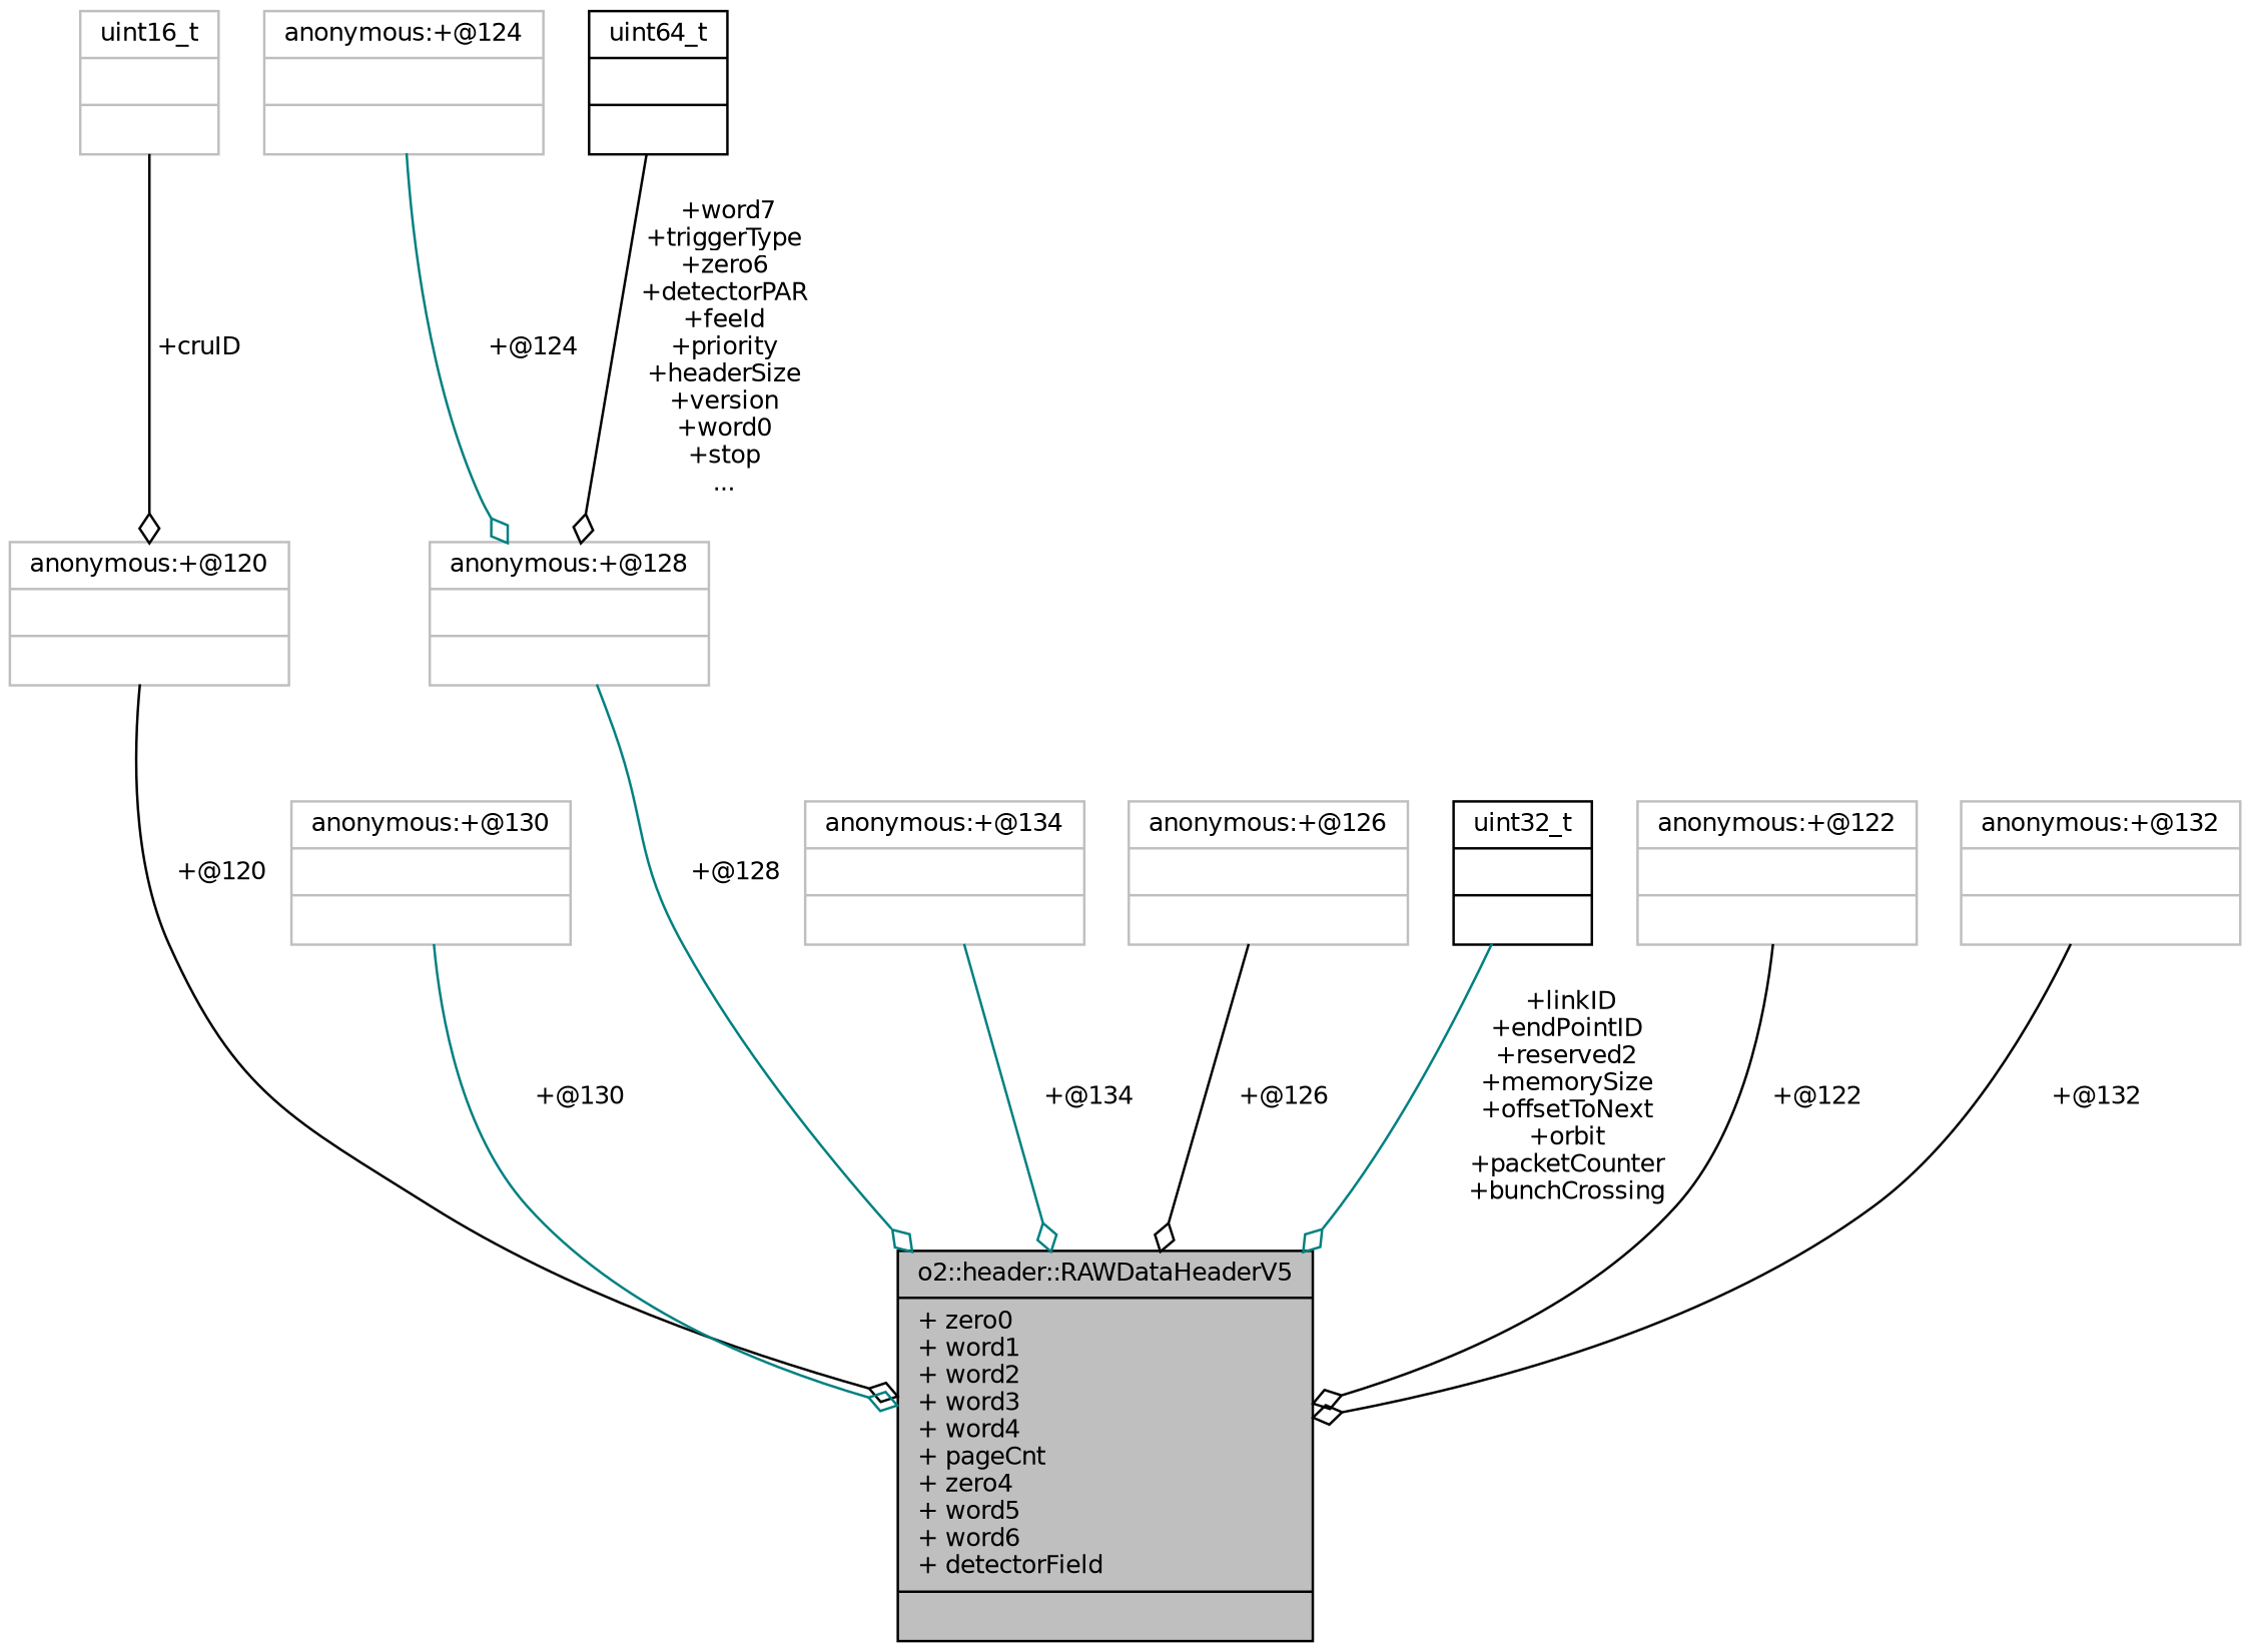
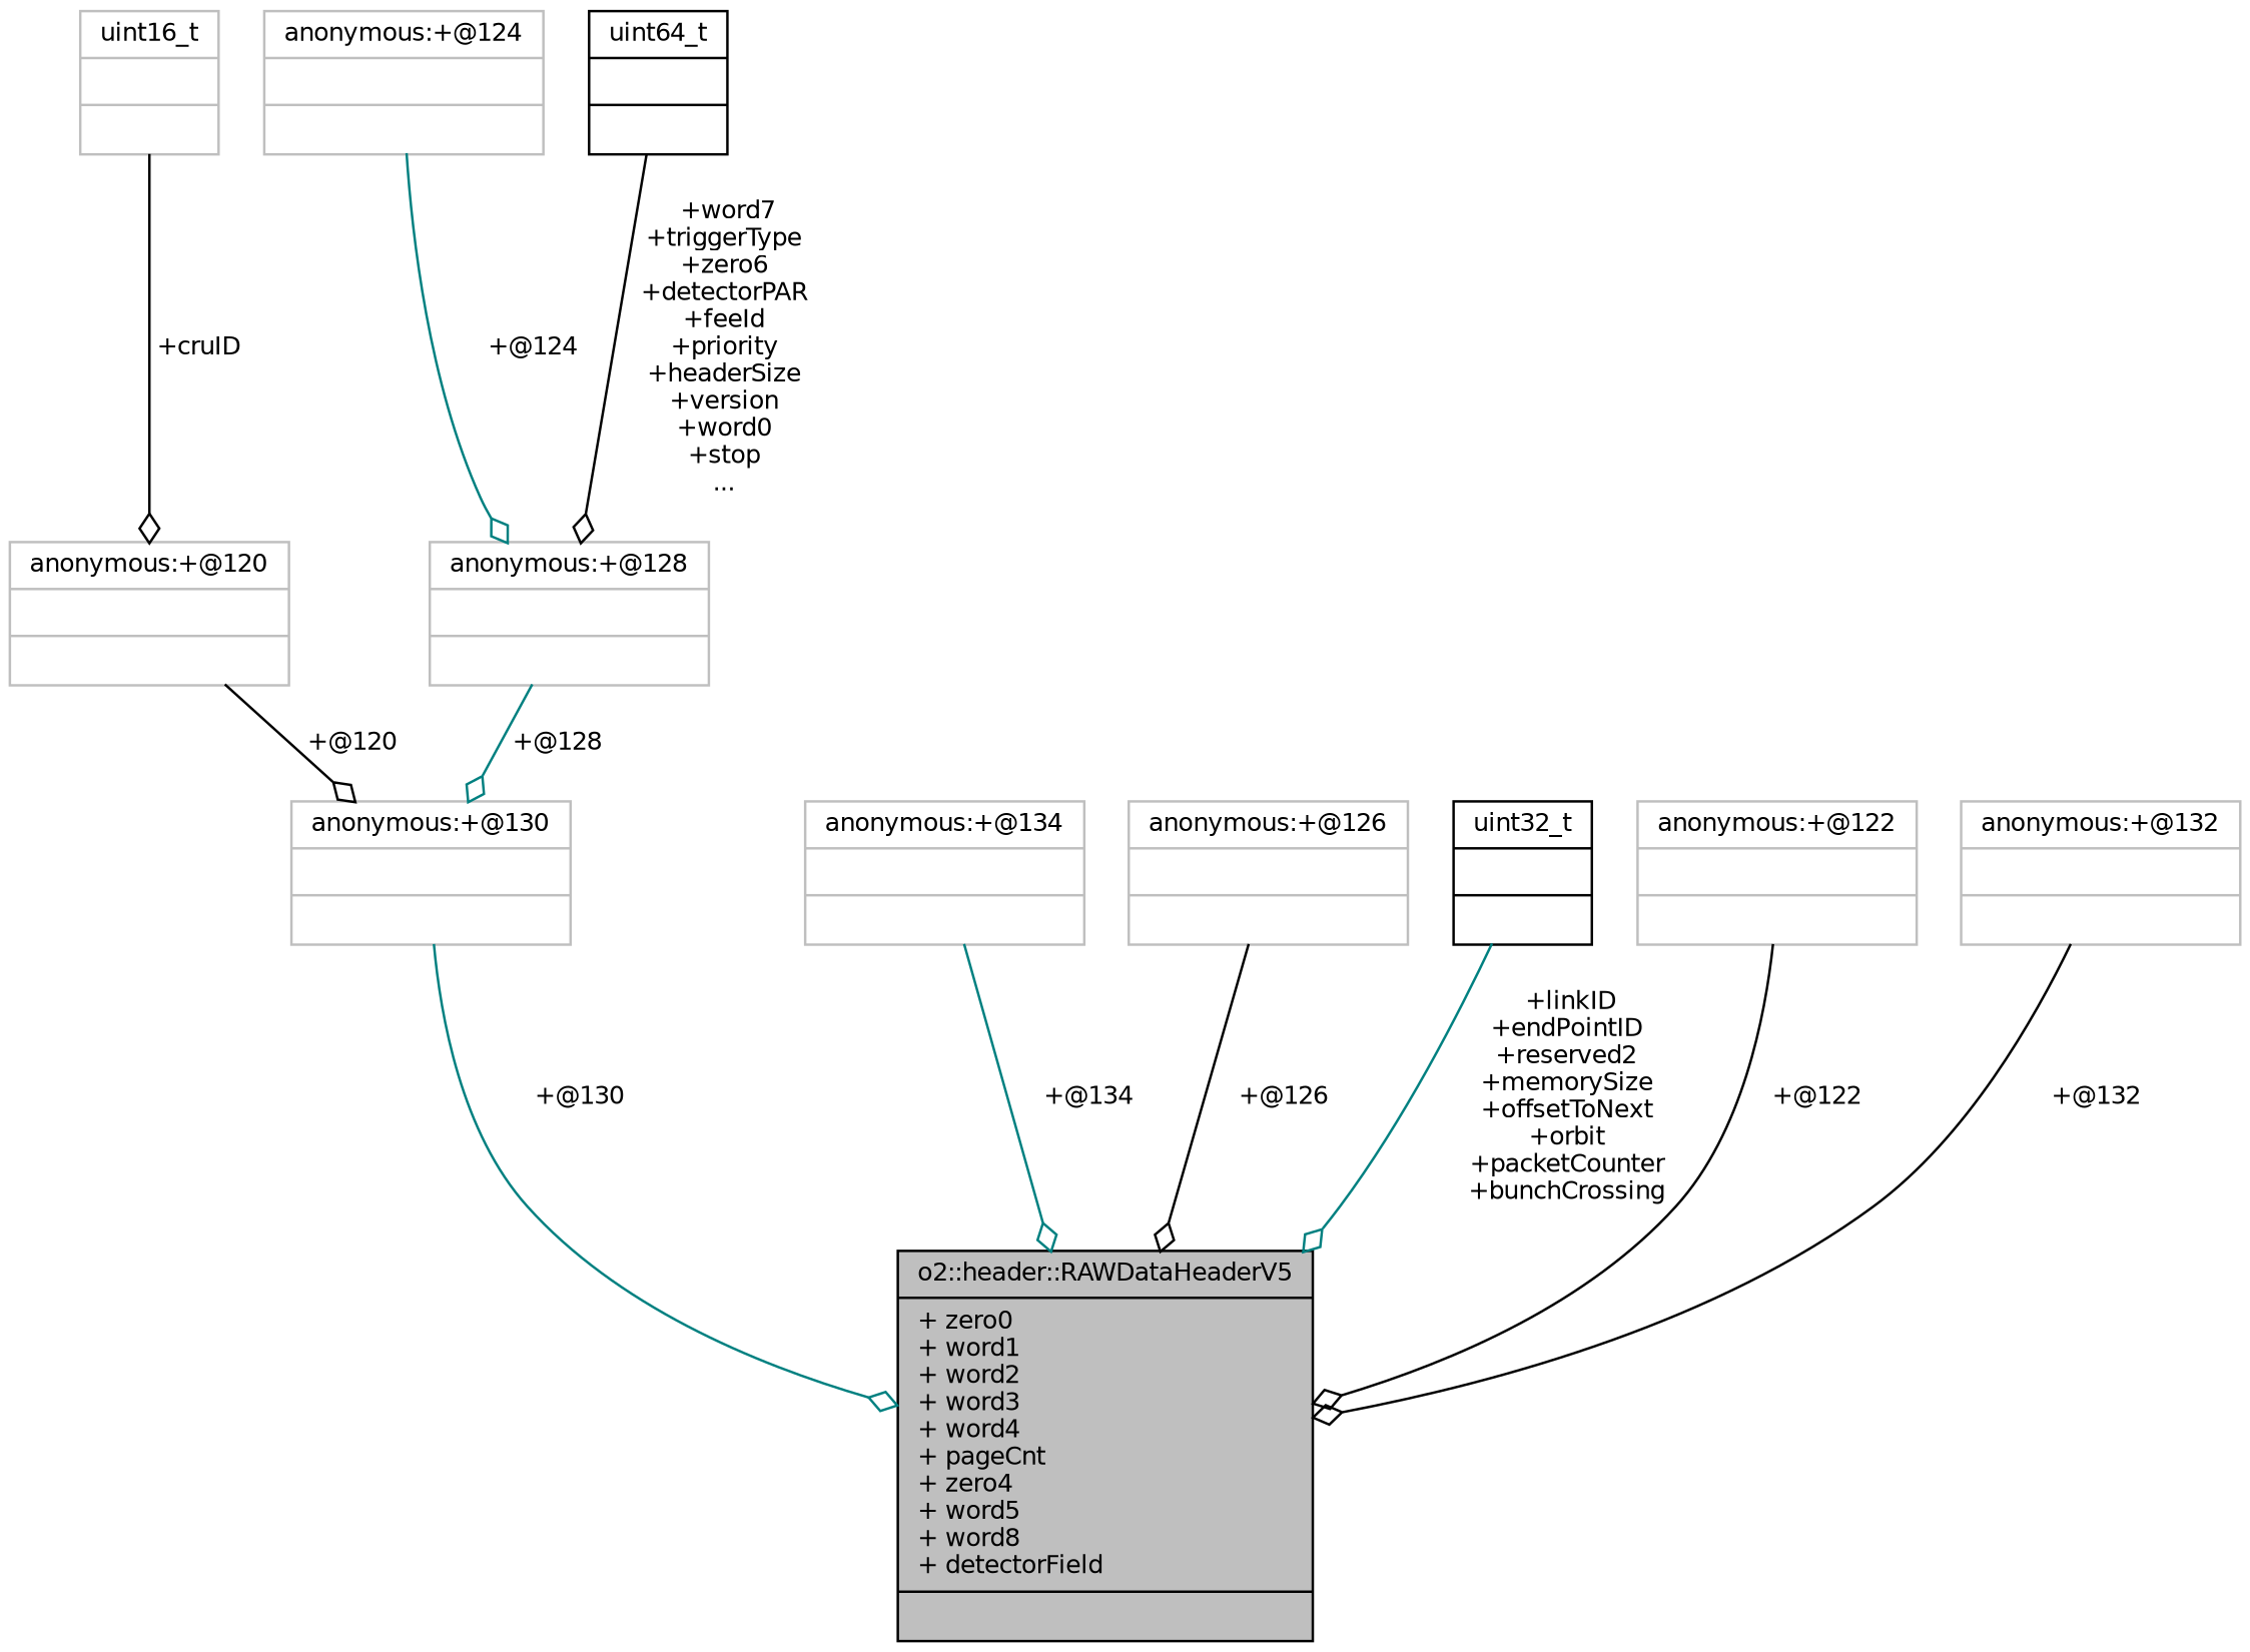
  digraph {
    node [color=grey75 fontname=Helvetica fontsize=10 shape=record]
    edge [arrowhead=odiamond color=black fontname=Helvetica fontsize=10 labelfontname=Helvetica labelfontsize=10 style=solid]
-   n1 [color=black fillcolor=grey75 fontcolor=black height=0.2 label="{o2::header::RAWDataHeaderV5\n|+ zero0\l+ word1\l+ word2\l+ word3\l+ word4\l+ pageCnt\l+ zero4\l+ word5\l+ word6\l+ detectorField\l|}" style=filled width=0.4]
+   n1 [color=black fillcolor=grey75 fontcolor=black height=0.2 label="{o2::header::RAWDataHeaderV5\n|+ zero0\l+ word1\l+ word2\l+ word3\l+ word4\l+ pageCnt\l+ zero4\l+ word5\l+ word8\l+ detectorField\l|}" style=filled width=0.4]
    n2 [height=0.2 label="{anonymous:+@124\n||}" width=0.4]
    n3 [height=0.2 label="{anonymous:+@128\n||}" width=0.4]
    n4 [height=0.2 label="{anonymous:+@134\n||}" width=0.4]
    n5 [height=0.2 label="{anonymous:+@126\n||}" width=0.4]
    n6 [color=black height=0.2 label="{uint64_t\n||}" width=0.4]
    n7 [height=0.2 label="{uint16_t\n||}" width=0.4]
    n8 [height=0.2 label="{anonymous:+@120\n||}" width=0.4]
    n9 [height=0.2 label="{anonymous:+@130\n||}" width=0.4]
    n10 [color=black height=0.2 label="{uint32_t\n||}" width=0.4]
    n11 [height=0.2 label="{anonymous:+@122\n||}" width=0.4]
    n12 [height=0.2 label="{anonymous:+@132\n||}" width=0.4]
    n2 -> n3 [color=teal label=" +@124"]
-   n3 -> n1 [color=teal label=" +@128"]
+   n3 -> n9 [color=teal label=" +@128"]
    n4 -> n1 [color=teal label=" +@134"]
    n5 -> n1 [label=" +@126"]
    n6 -> n3 [label=" +word7\n+triggerType\n+zero6\n+detectorPAR\n+feeId\n+priority\n+headerSize\n+version\n+word0\n+stop\n..."]
    n7 -> n8 [label=" +cruID"]
-   n8 -> n1 [label=" +@120"]
+   n8 -> n9 [label=" +@120"]
    n9 -> n1 [color=teal label=" +@130"]
    n10 -> n1 [color=teal label=" +linkID\n+endPointID\n+reserved2\n+memorySize\n+offsetToNext\n+orbit\n+packetCounter\n+bunchCrossing"]
    n11 -> n1 [label=" +@122"]
    n12 -> n1 [label=" +@132"]
  }
